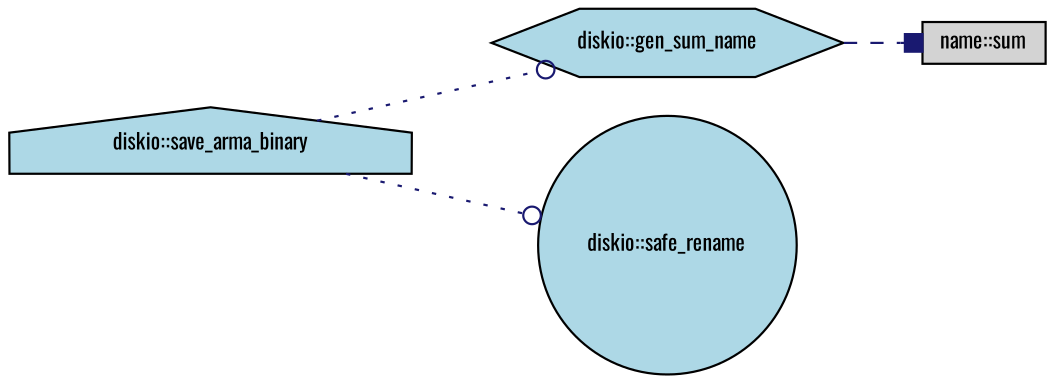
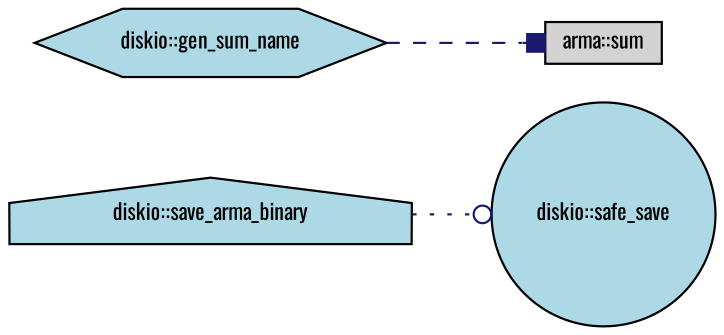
  digraph {
    fontname=Oswald
    rankdir=LR
    node [color=black fillcolor=lightblue fontname=Oswald fontsize=10 style=filled]
    edge [arrowhead=odot color=midnightblue fontname=Oswald fontsize=10 labelfontname=Helvetica labelfontsize=10 style=dotted]
    n1 [fontcolor=black height=0.2 label="diskio::save_arma_binary" shape=house width=0.4]
    n2 [height=0.2 label="diskio::gen_sum_name" shape=hexagon width=0.4]
-   n3 [height=0.2 label="diskio::safe_rename" shape=circle width=0.4]
-   n4 [fillcolor=lightgrey height=0.2 label="name::sum" shape=box width=0.4]
-   n1 -> n2
+   n3 [height=0.2 label="diskio::safe_save" shape=circle width=0.4]
+   n4 [fillcolor=lightgrey height=0.2 label="arma::sum" shape=box width=0.4]
    n1 -> n3
    n2 -> n4 [arrowhead=box style=dashed]
  }
